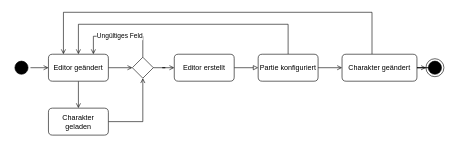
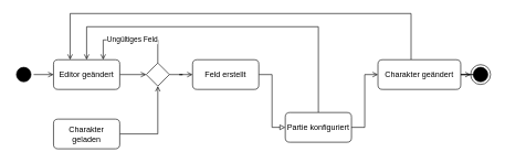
  <mxCell id="0" />
  <mxCell id="1" parent="0" />
  <mxCell id="2" value="" style="ellipse;html=1;shape=startState;fillColor=#000000;strokeColor=default;" vertex="1" parent="1"><mxGeometry x="20" y="97.5" width="30" height="30" as="geometry" /></mxCell>
  <mxCell id="3" value="" style="edgeStyle=orthogonalEdgeStyle;html=1;verticalAlign=bottom;endArrow=open;endSize=6;strokeColor=default;rounded=0;endFill=0;" edge="1" source="2" parent="1" target="6"><mxGeometry relative="1" as="geometry"><mxPoint x="130" y="112.5" as="targetPoint" /></mxGeometry></mxCell>
  <mxCell id="4" style="edgeStyle=orthogonalEdgeStyle;rounded=0;orthogonalLoop=1;jettySize=auto;html=1;entryX=0;entryY=0.5;entryDx=0;entryDy=0;strokeColor=default;endArrow=open;endFill=0;" edge="1" parent="1" source="6" target="9"><mxGeometry relative="1" as="geometry" /></mxCell>
- <mxCell id="5" style="edgeStyle=orthogonalEdgeStyle;rounded=0;orthogonalLoop=1;jettySize=auto;html=1;entryX=0.5;entryY=0;entryDx=0;entryDy=0;endArrow=open;endFill=0;endSize=6;strokeColor=default;" edge="1" parent="1" source="6" target="20"><mxGeometry relative="1" as="geometry" /></mxCell>
  <mxCell id="6" value="Editor geändert" style="rounded=1;whiteSpace=wrap;html=1;strokeColor=default;" vertex="1" parent="1"><mxGeometry x="80" y="90" width="100" height="45" as="geometry" /></mxCell>
  <mxCell id="7" style="edgeStyle=orthogonalEdgeStyle;rounded=0;orthogonalLoop=1;jettySize=auto;html=1;endArrow=open;endFill=0;endSize=6;strokeColor=default;entryX=0;entryY=0.5;entryDx=0;entryDy=0;" edge="1" parent="1" source="9" target="12"><mxGeometry relative="1" as="geometry"><mxPoint x="290" y="112.5" as="targetPoint" /></mxGeometry></mxCell>
  <mxCell id="8" value="Ungültiges Feld" style="edgeStyle=orthogonalEdgeStyle;rounded=0;orthogonalLoop=1;jettySize=auto;html=1;entryX=0.75;entryY=0;entryDx=0;entryDy=0;endArrow=open;endFill=0;endSize=6;strokeColor=default;" edge="1" parent="1" source="9" target="6"><mxGeometry relative="1" as="geometry"><Array as="points"><mxPoint x="238" y="60" /><mxPoint x="155" y="60" /></Array></mxGeometry></mxCell>
  <mxCell id="9" value="" style="rhombus;whiteSpace=wrap;html=1;strokeColor=default;" vertex="1" parent="1"><mxGeometry x="220" y="95" width="35" height="35" as="geometry" /></mxCell>
  <mxCell id="10" style="edgeStyle=orthogonalEdgeStyle;rounded=0;orthogonalLoop=1;jettySize=auto;html=1;endArrow=block;endFill=0;endSize=6;strokeColor=default;entryX=0;entryY=0.5;entryDx=0;entryDy=0;" edge="1" parent="1" source="12" target="14"><mxGeometry relative="1" as="geometry"><mxPoint x="430" y="112.5" as="targetPoint" /></mxGeometry></mxCell>
  <mxCell id="11" style="edgeStyle=orthogonalEdgeStyle;rounded=0;orthogonalLoop=1;jettySize=auto;html=1;endArrow=open;endFill=0;endSize=6;strokeColor=default;exitX=0.5;exitY=0;exitDx=0;exitDy=0;" edge="1" parent="1" source="14"><mxGeometry relative="1" as="geometry"><mxPoint x="130" y="90" as="targetPoint" /><Array as="points"><mxPoint x="480" y="40" /><mxPoint x="130" y="40" /></Array></mxGeometry></mxCell>
- <mxCell id="12" value="Editor erstellt" style="rounded=1;whiteSpace=wrap;html=1;strokeColor=default;" vertex="1" parent="1"><mxGeometry x="290" y="90" width="100" height="45" as="geometry" /></mxCell>
+ <mxCell id="12" value="Feld erstellt" style="rounded=1;whiteSpace=wrap;html=1;strokeColor=default;" vertex="1" parent="1"><mxGeometry x="290" y="90" width="100" height="45" as="geometry" /></mxCell>
  <mxCell id="13" style="edgeStyle=orthogonalEdgeStyle;rounded=0;orthogonalLoop=1;jettySize=auto;html=1;entryX=0;entryY=0.5;entryDx=0;entryDy=0;endArrow=open;endFill=0;endSize=6;strokeColor=default;" edge="1" parent="1" source="14" target="17"><mxGeometry relative="1" as="geometry" /></mxCell>
- <mxCell id="14" value="Partie konfiguriert" style="rounded=1;whiteSpace=wrap;html=1;strokeColor=default;" vertex="1" parent="1"><mxGeometry x="430" y="90" width="100" height="45" as="geometry" /></mxCell>
+ <mxCell id="14" value="Partie konfiguriert" style="rounded=1;whiteSpace=wrap;html=1;strokeColor=default;" vertex="1" parent="1"><mxGeometry x="430" y="170" width="100" height="45" as="geometry" /></mxCell>
  <mxCell id="15" style="edgeStyle=orthogonalEdgeStyle;rounded=0;orthogonalLoop=1;jettySize=auto;html=1;endArrow=open;endFill=0;endSize=6;strokeColor=default;entryX=0;entryY=0.5;entryDx=0;entryDy=0;" edge="1" parent="1" source="17" target="18"><mxGeometry relative="1" as="geometry"><mxPoint x="710" y="112.5" as="targetPoint" /></mxGeometry></mxCell>
  <mxCell id="16" style="edgeStyle=orthogonalEdgeStyle;rounded=0;orthogonalLoop=1;jettySize=auto;html=1;entryX=0.25;entryY=0;entryDx=0;entryDy=0;endArrow=open;endFill=0;endSize=6;strokeColor=default;" edge="1" parent="1" source="17" target="6"><mxGeometry relative="1" as="geometry"><Array as="points"><mxPoint x="620" y="20" /><mxPoint x="105" y="20" /></Array></mxGeometry></mxCell>
  <mxCell id="17" value="Charakter geändert" style="rounded=1;whiteSpace=wrap;html=1;strokeColor=default;" vertex="1" parent="1"><mxGeometry x="570" y="90" width="125" height="45" as="geometry" /></mxCell>
  <mxCell id="18" value="" style="ellipse;html=1;shape=endState;fillColor=#000000;strokeColor=default;" vertex="1" parent="1"><mxGeometry x="710" y="97.5" width="30" height="30" as="geometry" /></mxCell>
  <mxCell id="19" style="edgeStyle=orthogonalEdgeStyle;rounded=0;orthogonalLoop=1;jettySize=auto;html=1;entryX=0.5;entryY=1;entryDx=0;entryDy=0;endArrow=open;endFill=0;endSize=6;strokeColor=default;" edge="1" parent="1" source="20" target="9"><mxGeometry relative="1" as="geometry" /></mxCell>
  <mxCell id="20" value="Charakter geladen" style="rounded=1;whiteSpace=wrap;html=1;strokeColor=default;" vertex="1" parent="1"><mxGeometry x="80" y="180" width="100" height="45" as="geometry" /></mxCell>
